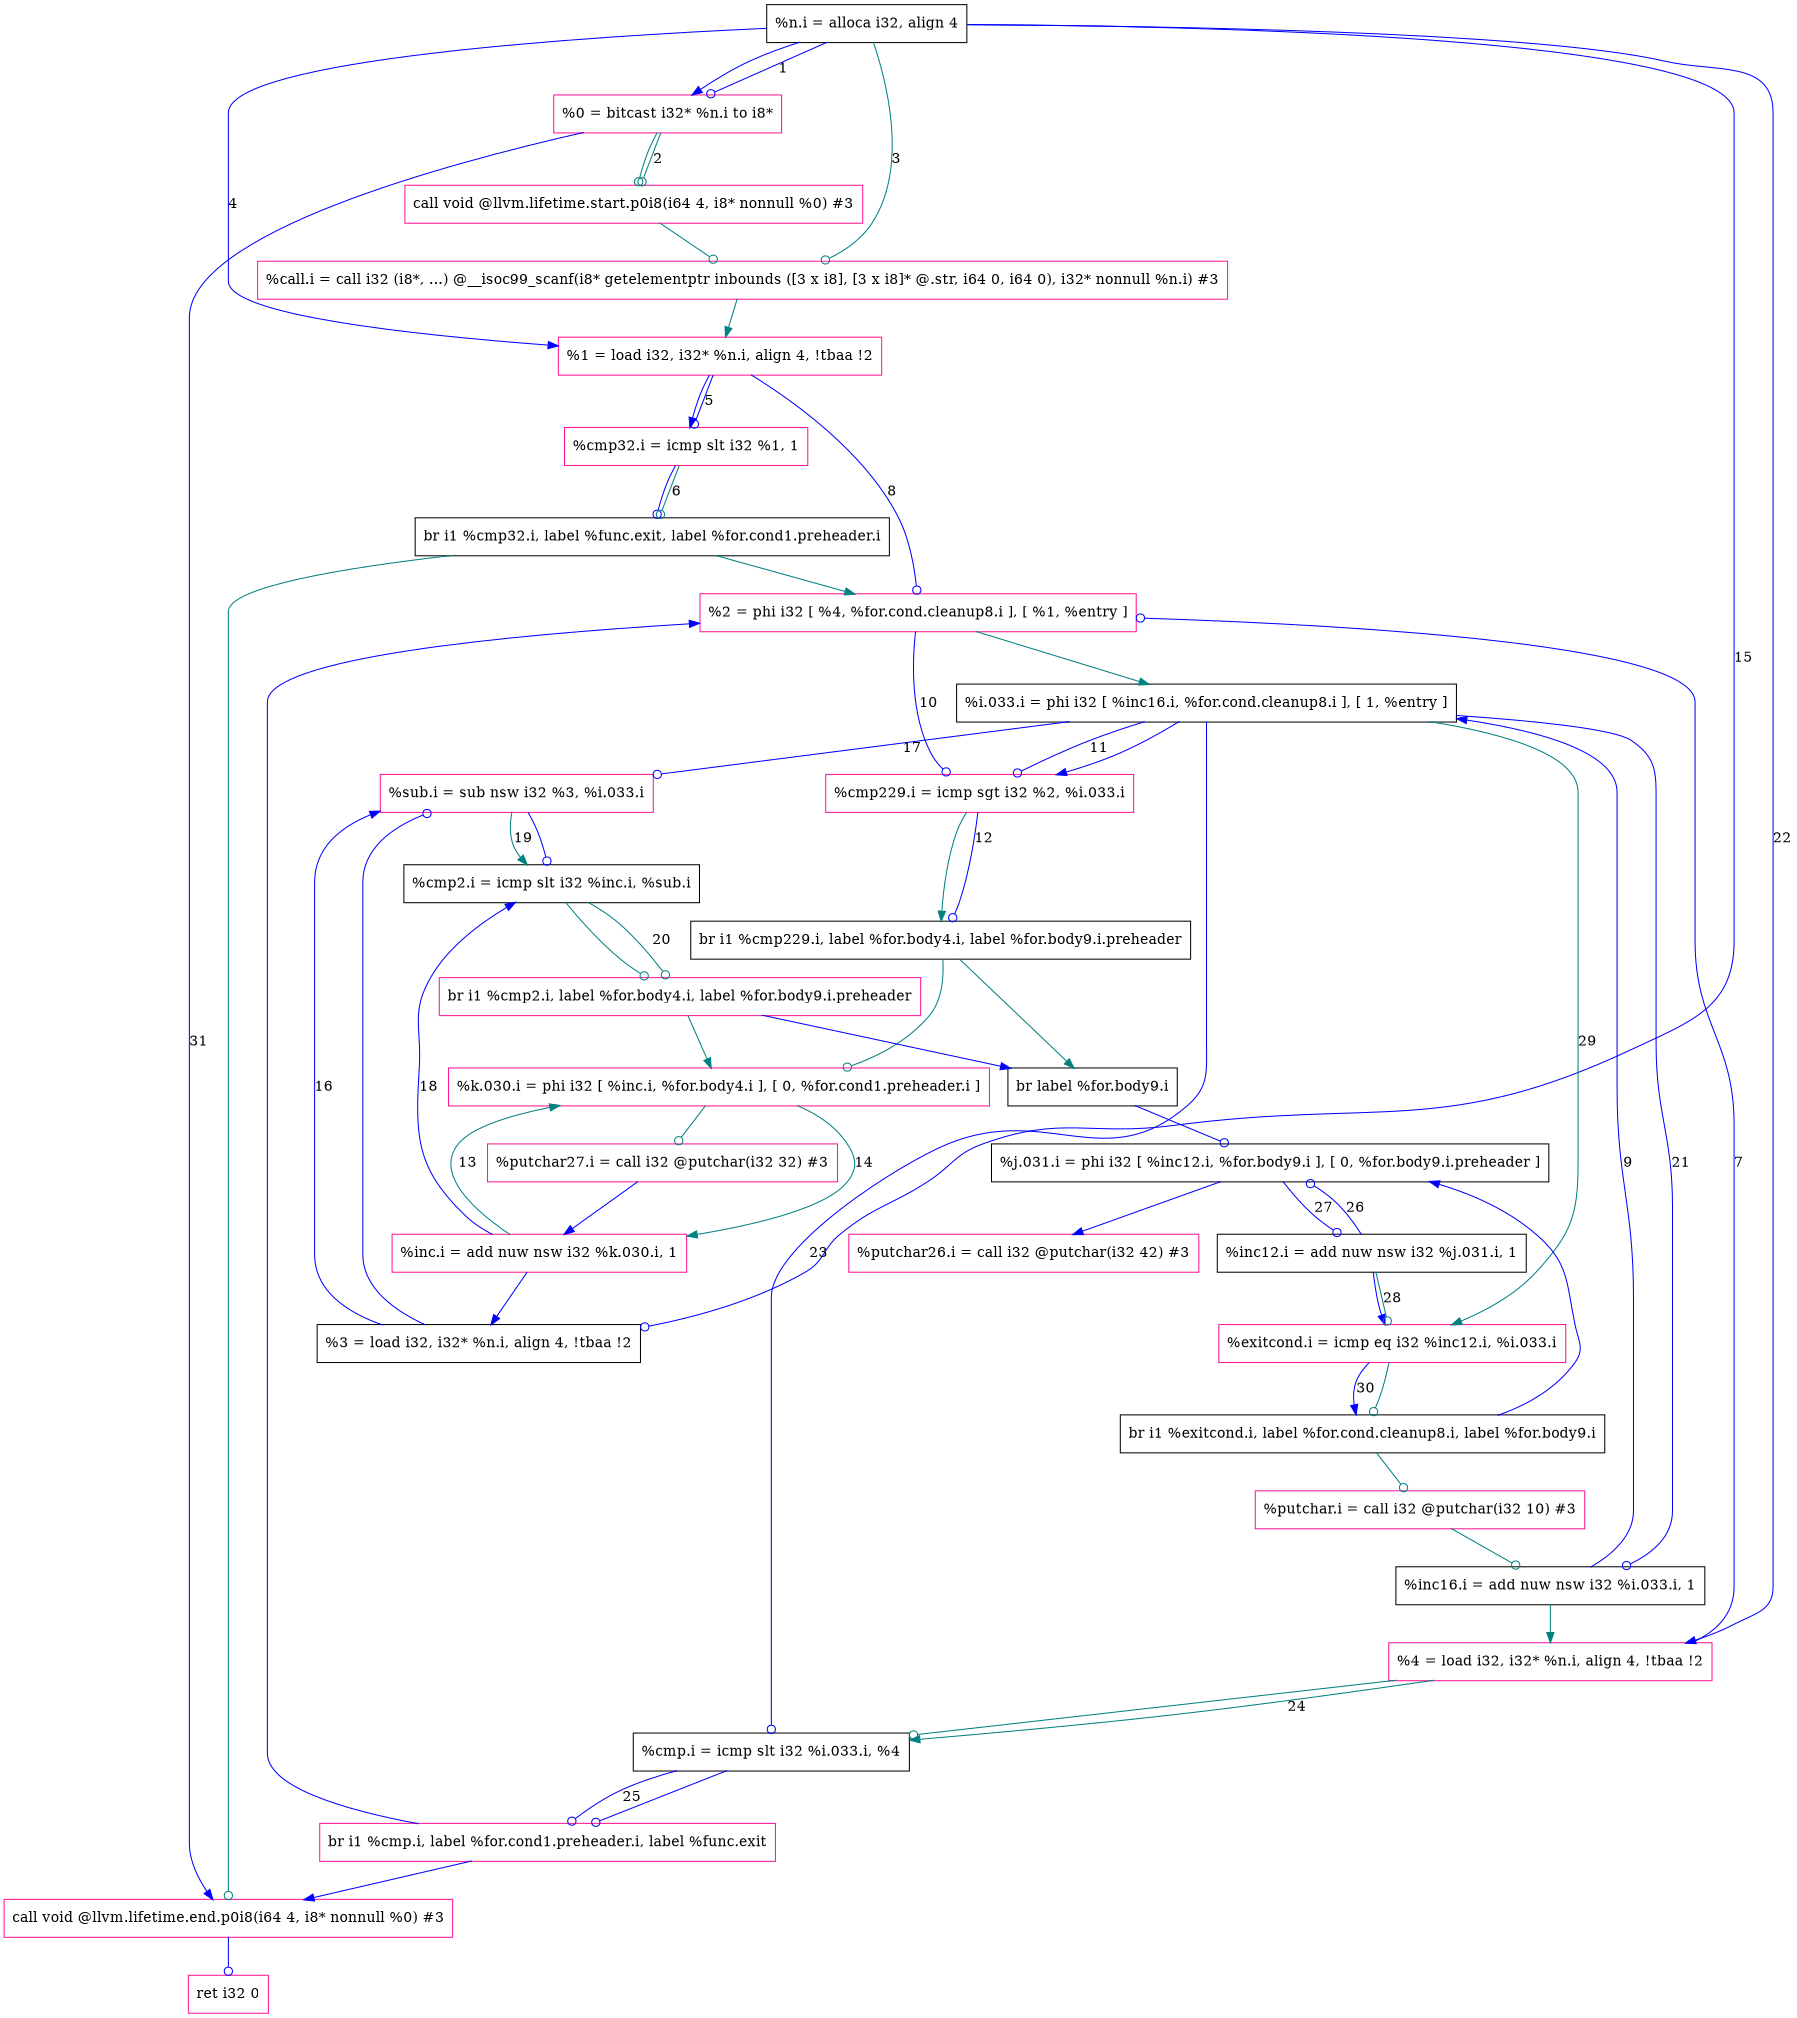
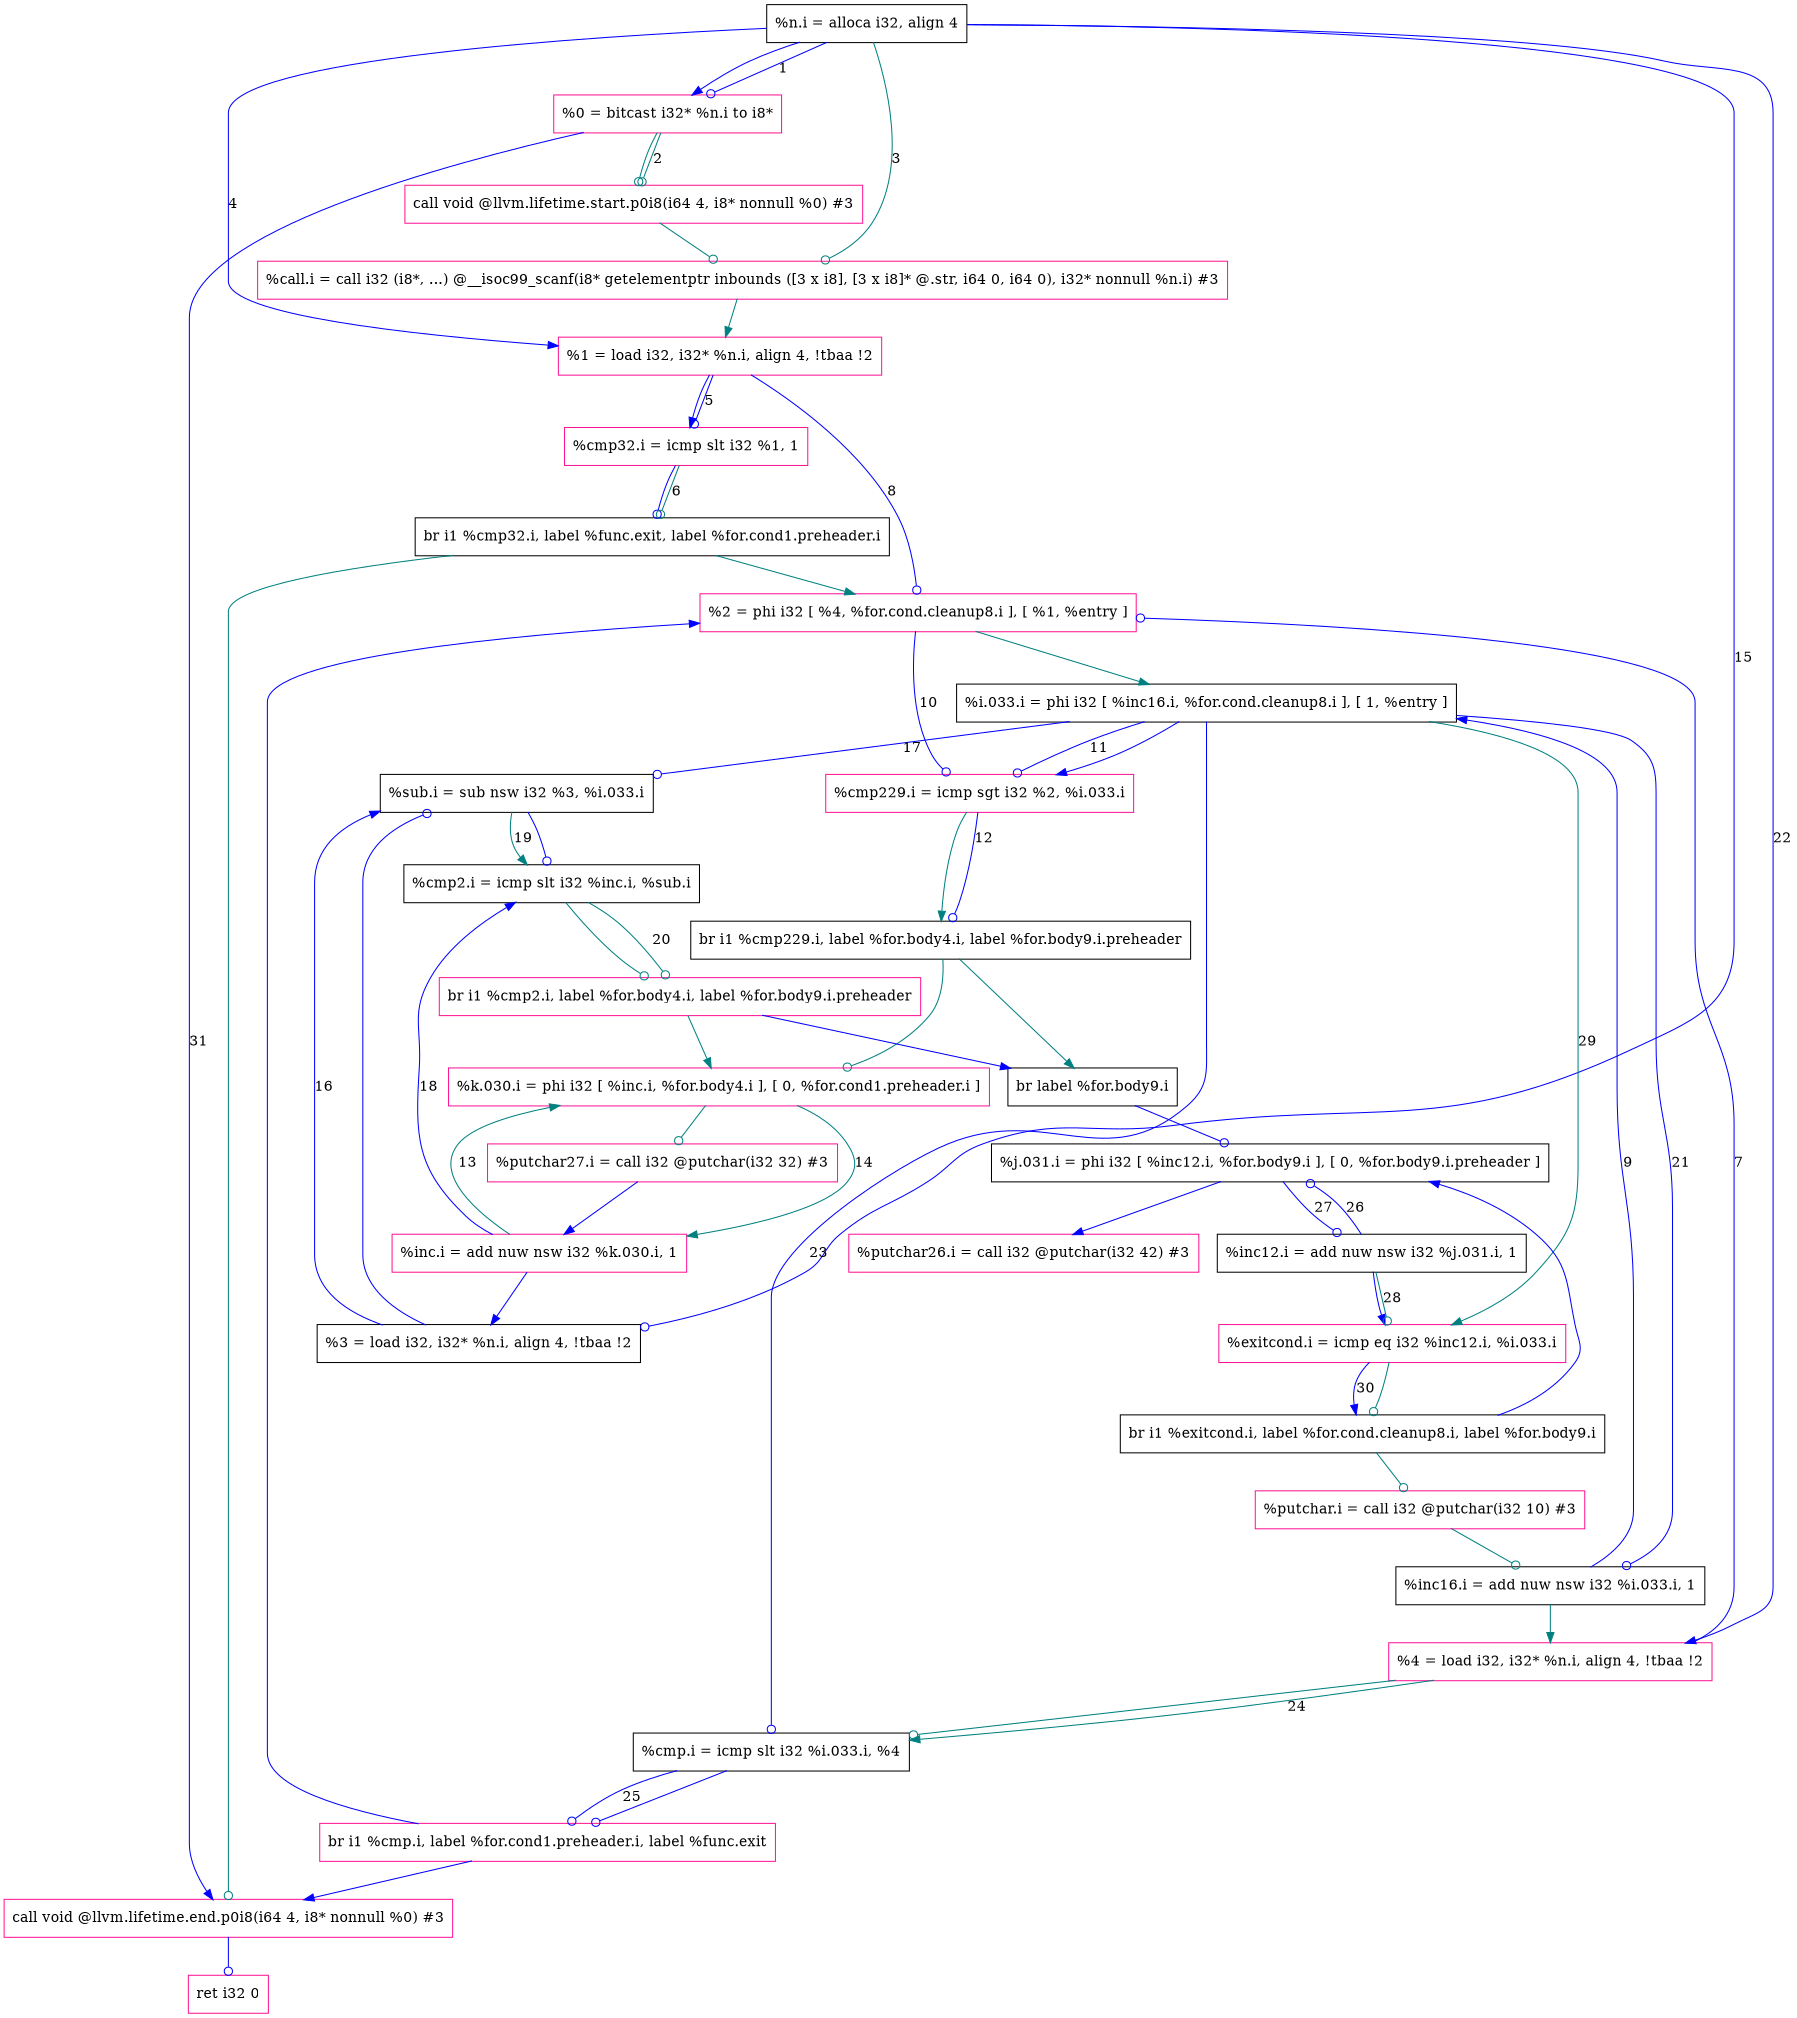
  digraph {
    node [color=deeppink shape=record]
    edge [arrowhead=odot color=blue]
    n1 [color=black label="  %n.i = alloca i32, align 4"]
    n2 [label="  %0 = bitcast i32* %n.i to i8*"]
    n3 [label="  %call.i = call i32 (i8*, ...) @__isoc99_scanf(i8* getelementptr inbounds ([3 x i8], [3 x i8]* @.str, i64 0, i64 0), i32* nonnull %n.i) #3"]
    n4 [label="  %1 = load i32, i32* %n.i, align 4, !tbaa !2"]
    n5 [color=black label="  %3 = load i32, i32* %n.i, align 4, !tbaa !2"]
    n6 [label="  %4 = load i32, i32* %n.i, align 4, !tbaa !2"]
    n7 [label="  call void @llvm.lifetime.start.p0i8(i64 4, i8* nonnull %0) #3"]
    n8 [label="  call void @llvm.lifetime.end.p0i8(i64 4, i8* nonnull %0) #3"]
    n9 [label="  %cmp32.i = icmp slt i32 %1, 1"]
    n10 [label="  %2 = phi i32 [ %4, %for.cond.cleanup8.i ], [ %1, %entry ]"]
-   n11 [label="  %sub.i = sub nsw i32 %3, %i.033.i"]
+   n11 [color=black label="  %sub.i = sub nsw i32 %3, %i.033.i"]
    n12 [color=black label="  %cmp.i = icmp slt i32 %i.033.i, %4"]
    n13 [label="  ret i32 0"]
    n14 [color=black label="  br i1 %cmp32.i, label %func.exit, label %for.cond1.preheader.i"]
    n15 [color=black label="  %i.033.i = phi i32 [ %inc16.i, %for.cond.cleanup8.i ], [ 1, %entry ]"]
    n16 [label="  %cmp229.i = icmp sgt i32 %2, %i.033.i"]
    n17 [color=black label="  %inc16.i = add nuw nsw i32 %i.033.i, 1"]
    n18 [label="  %exitcond.i = icmp eq i32 %inc12.i, %i.033.i"]
    n19 [color=black label="  br i1 %cmp229.i, label %for.body4.i, label %for.body9.i.preheader"]
    n20 [color=black label="  %cmp2.i = icmp slt i32 %inc.i, %sub.i"]
    n21 [label="  br i1 %cmp.i, label %for.cond1.preheader.i, label %func.exit"]
    n22 [color=black label="  br i1 %exitcond.i, label %for.cond.cleanup8.i, label %for.body9.i"]
    n23 [color=black label="  br label %for.body9.i"]
    n24 [label="  %k.030.i = phi i32 [ %inc.i, %for.body4.i ], [ 0, %for.cond1.preheader.i ]"]
    n25 [color=black label="  %j.031.i = phi i32 [ %inc12.i, %for.body9.i ], [ 0, %for.body9.i.preheader ]"]
    n26 [label="  %putchar27.i = call i32 @putchar(i32 32) #3"]
    n27 [label="  %inc.i = add nuw nsw i32 %k.030.i, 1"]
    n28 [label="  %putchar26.i = call i32 @putchar(i32 42) #3"]
    n29 [color=black label="  %inc12.i = add nuw nsw i32 %j.031.i, 1"]
    n30 [label="  br i1 %cmp2.i, label %for.body4.i, label %for.body9.i.preheader"]
    n31 [label="  %putchar.i = call i32 @putchar(i32 10) #3"]
    n1 -> n2 [arrowhead=normal]
    n1 -> n2 [label=1]
    n1 -> n3 [color=teal label=3]
    n1 -> n4 [arrowhead=normal label=4]
    n1 -> n5 [label=15]
    n1 -> n6 [arrowhead=normal label=22]
    n2 -> n7 [color=teal]
    n2 -> n7 [color=teal label=2]
    n2 -> n8 [arrowhead=normal label=31]
    n3 -> n4 [arrowhead=normal color=teal]
    n4 -> n9 [arrowhead=normal]
    n4 -> n9 [label=5]
    n4 -> n10 [label=8]
    n5 -> n11
    n5 -> n11 [arrowhead=normal label=16]
    n6 -> n10 [label=7]
    n6 -> n12 [color=teal]
    n6 -> n12 [arrowhead=normal color=teal label=24]
    n7 -> n3 [color=teal]
    n8 -> n13
    n9 -> n14
    n9 -> n14 [color=teal label=6]
    n10 -> n15 [arrowhead=normal color=teal]
    n10 -> n16 [label=10]
    n11 -> n20
    n11 -> n20 [arrowhead=normal color=teal label=19]
    n12 -> n21
    n12 -> n21 [label=25]
    n14 -> n8 [color=teal]
    n14 -> n10 [arrowhead=normal color=teal]
    n15 -> n11 [label=17]
    n15 -> n12 [label=23]
    n15 -> n16 [arrowhead=normal]
    n15 -> n16 [label=11]
    n15 -> n17 [label=21]
    n15 -> n18 [arrowhead=normal color=teal label=29]
    n16 -> n19 [arrowhead=normal color=teal]
    n16 -> n19 [label=12]
    n17 -> n6 [arrowhead=normal color=teal]
    n17 -> n15 [arrowhead=normal label=9]
    n18 -> n22 [color=teal]
    n18 -> n22 [arrowhead=normal label=30]
    n19 -> n23 [arrowhead=normal color=teal]
    n19 -> n24 [color=teal]
    n20 -> n30 [color=teal]
    n20 -> n30 [color=teal label=20]
    n21 -> n8 [arrowhead=normal]
    n21 -> n10 [arrowhead=normal]
    n22 -> n25 [arrowhead=normal]
    n22 -> n31 [color=teal]
    n23 -> n25
    n24 -> n26 [color=teal]
    n24 -> n27 [arrowhead=normal color=teal label=14]
    n25 -> n28 [arrowhead=normal]
    n25 -> n29 [label=27]
    n26 -> n27 [arrowhead=normal]
    n27 -> n5 [arrowhead=normal]
    n27 -> n20 [arrowhead=normal label=18]
    n27 -> n24 [arrowhead=normal color=teal label=13]
    n29 -> n18 [arrowhead=normal]
    n29 -> n18 [color=teal label=28]
    n29 -> n25 [label=26]
    n30 -> n23 [arrowhead=normal]
    n30 -> n24 [arrowhead=normal color=teal]
    n31 -> n17 [color=teal]
  }
